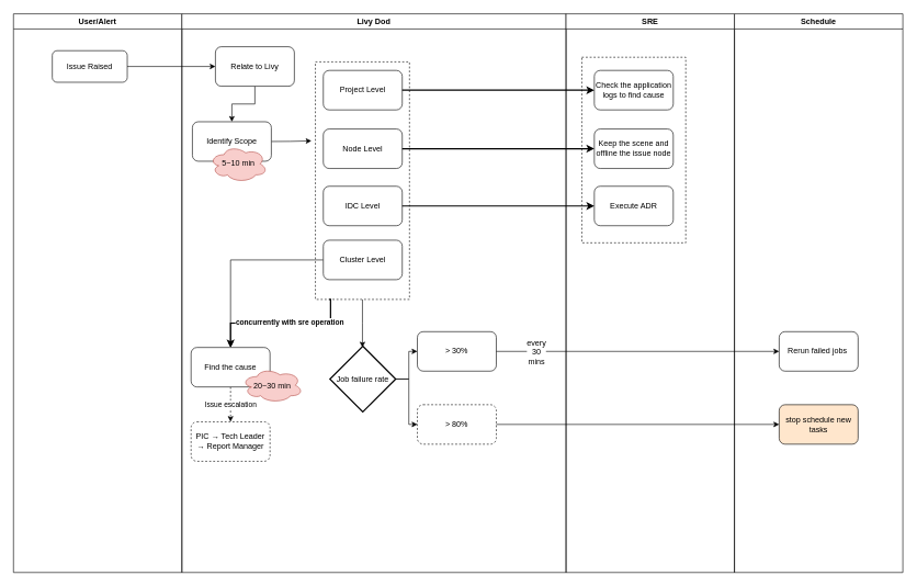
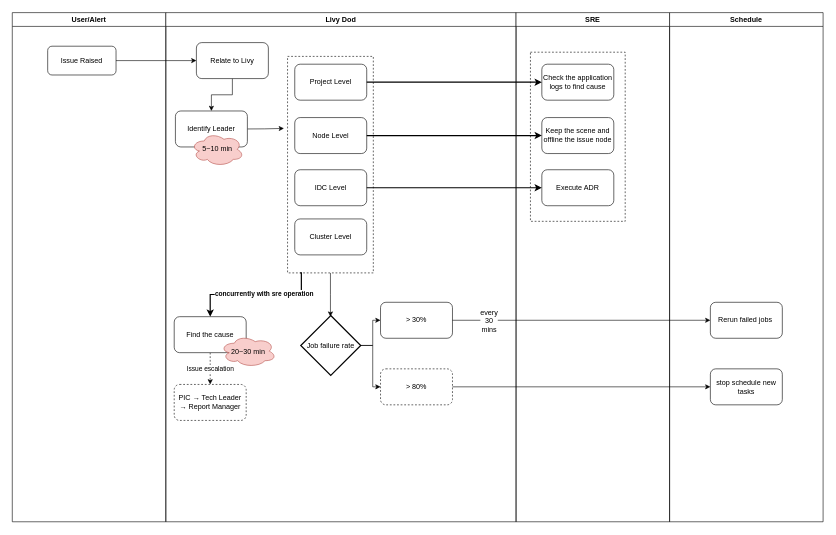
  <mxCell id="0" />
  <mxCell id="1" parent="0" />
  <mxCell id="2" value="User/Alert" style="swimlane;whiteSpace=wrap;html=1;" vertex="1" parent="1"><mxGeometry x="20" y="20" width="256" height="849" as="geometry" /></mxCell>
  <mxCell id="3" value="Issue Raised" style="rounded=1;whiteSpace=wrap;html=1;" vertex="1" parent="2"><mxGeometry x="59" y="56" width="114" height="48" as="geometry" /></mxCell>
  <mxCell id="4" value="Livy Dod" style="swimlane;whiteSpace=wrap;html=1;" vertex="1" parent="1"><mxGeometry x="276" y="20" width="584" height="849" as="geometry" /></mxCell>
  <mxCell id="5" style="edgeStyle=orthogonalEdgeStyle;rounded=0;orthogonalLoop=1;jettySize=auto;html=1;" edge="1" parent="4" source="6"><mxGeometry relative="1" as="geometry"><mxPoint x="274.5" y="507" as="targetPoint" /></mxGeometry></mxCell>
  <mxCell id="6" value="" style="rounded=0;whiteSpace=wrap;html=1;dashed=1;" vertex="1" parent="4"><mxGeometry x="203" y="73" width="143" height="361" as="geometry" /></mxCell>
  <mxCell id="7" value="" style="edgeStyle=orthogonalEdgeStyle;rounded=0;orthogonalLoop=1;jettySize=auto;html=1;" edge="1" parent="4" source="8" target="10"><mxGeometry relative="1" as="geometry" /></mxCell>
  <mxCell id="8" value="Relate to Livy" style="rounded=1;whiteSpace=wrap;html=1;" vertex="1" parent="4"><mxGeometry x="51" y="50" width="120" height="60" as="geometry" /></mxCell>
  <mxCell id="9" value="" style="edgeStyle=orthogonalEdgeStyle;rounded=0;orthogonalLoop=1;jettySize=auto;html=1;curved=1;" edge="1" parent="4" source="10"><mxGeometry relative="1" as="geometry"><mxPoint x="197" y="193" as="targetPoint" /></mxGeometry></mxCell>
- <mxCell id="10" value="Identify Scope" style="whiteSpace=wrap;html=1;rounded=1;" vertex="1" parent="4"><mxGeometry x="16" y="164" width="120" height="60" as="geometry" /></mxCell>
+ <mxCell id="10" value="Identify Leader" style="whiteSpace=wrap;html=1;rounded=1;" vertex="1" parent="4"><mxGeometry x="16" y="164" width="120" height="60" as="geometry" /></mxCell>
  <mxCell id="11" value="Project Level" style="whiteSpace=wrap;html=1;rounded=1;" vertex="1" parent="4"><mxGeometry x="215" y="86" width="120" height="60" as="geometry" /></mxCell>
  <mxCell id="12" value="Node Level" style="whiteSpace=wrap;html=1;rounded=1;" vertex="1" parent="4"><mxGeometry x="215" y="175" width="120" height="60" as="geometry" /></mxCell>
  <mxCell id="13" value="IDC Level" style="whiteSpace=wrap;html=1;rounded=1;" vertex="1" parent="4"><mxGeometry x="215" y="262" width="120" height="60" as="geometry" /></mxCell>
  <mxCell id="14" value="" style="edgeStyle=orthogonalEdgeStyle;rounded=0;orthogonalLoop=1;jettySize=auto;html=1;strokeWidth=2;entryX=0.5;entryY=0;entryDx=0;entryDy=0;" edge="1" parent="4" target="19"><mxGeometry relative="1" as="geometry"><mxPoint x="224" y="434" as="sourcePoint" /><Array as="points"><mxPoint x="226" y="434" /><mxPoint x="226" y="470" /><mxPoint x="74" y="470" /></Array></mxGeometry></mxCell>
  <mxCell id="15" value="&lt;font&gt;&lt;b style=&quot;&quot;&gt;concurrently with sre operation&lt;/b&gt;&lt;/font&gt;" style="edgeLabel;html=1;align=center;verticalAlign=middle;resizable=0;points=[];" vertex="1" connectable="0" parent="14"><mxGeometry x="-0.111" y="-2" relative="1" as="geometry"><mxPoint as="offset" /></mxGeometry></mxCell>
- <mxCell id="16" style="edgeStyle=orthogonalEdgeStyle;rounded=0;orthogonalLoop=1;jettySize=auto;html=1;exitX=0;exitY=0.5;exitDx=0;exitDy=0;entryX=0.5;entryY=0;entryDx=0;entryDy=0;" edge="1" parent="4" source="17" target="19"><mxGeometry relative="1" as="geometry" /></mxCell>
  <mxCell id="17" value="Cluster Level" style="whiteSpace=wrap;html=1;rounded=1;" vertex="1" parent="4"><mxGeometry x="215" y="344" width="120" height="60" as="geometry" /></mxCell>
  <mxCell id="18" value="Issue&amp;nbsp;escalation" style="edgeStyle=orthogonalEdgeStyle;rounded=0;orthogonalLoop=1;jettySize=auto;html=1;dashed=1;" edge="1" parent="4" source="19" target="20"><mxGeometry relative="1" as="geometry" /></mxCell>
  <mxCell id="19" value="Find the cause" style="whiteSpace=wrap;html=1;rounded=1;" vertex="1" parent="4"><mxGeometry x="14" y="507" width="120" height="60" as="geometry" /></mxCell>
  <mxCell id="20" value="PIC → Tech Leader → Report Manager" style="whiteSpace=wrap;html=1;rounded=1;dashed=1;" vertex="1" parent="4"><mxGeometry x="14" y="620" width="120" height="60" as="geometry" /></mxCell>
  <mxCell id="21" style="edgeStyle=orthogonalEdgeStyle;rounded=0;orthogonalLoop=1;jettySize=auto;html=1;entryX=0;entryY=0.5;entryDx=0;entryDy=0;" edge="1" parent="4" source="23" target="24"><mxGeometry relative="1" as="geometry" /></mxCell>
  <mxCell id="22" style="edgeStyle=orthogonalEdgeStyle;rounded=0;orthogonalLoop=1;jettySize=auto;html=1;exitX=1;exitY=0.5;exitDx=0;exitDy=0;exitPerimeter=0;entryX=0;entryY=0.5;entryDx=0;entryDy=0;" edge="1" parent="4" source="23" target="25"><mxGeometry relative="1" as="geometry" /></mxCell>
  <mxCell id="23" value="Job failure rate" style="strokeWidth=2;html=1;shape=mxgraph.flowchart.decision;whiteSpace=wrap;" vertex="1" parent="4"><mxGeometry x="225" y="505" width="100" height="100" as="geometry" /></mxCell>
  <mxCell id="24" value="&amp;gt; 30%" style="rounded=1;whiteSpace=wrap;html=1;" vertex="1" parent="4"><mxGeometry x="358" y="483" width="120" height="60" as="geometry" /></mxCell>
  <mxCell id="25" value="&amp;gt; 80%" style="rounded=1;whiteSpace=wrap;html=1;dashed=1;" vertex="1" parent="4"><mxGeometry x="358" y="594" width="120" height="60" as="geometry" /></mxCell>
  <mxCell id="26" value="5~10 min" style="ellipse;shape=cloud;whiteSpace=wrap;html=1;fillColor=#f8cecc;strokeColor=#b85450;" vertex="1" parent="4"><mxGeometry x="42" y="200" width="88" height="56" as="geometry" /></mxCell>
  <mxCell id="27" value="20~30 min" style="ellipse;shape=cloud;whiteSpace=wrap;html=1;fillColor=#f8cecc;strokeColor=#b85450;" vertex="1" parent="4"><mxGeometry x="91" y="538" width="93" height="53" as="geometry" /></mxCell>
  <mxCell id="28" value="SRE" style="swimlane;whiteSpace=wrap;html=1;" vertex="1" parent="1"><mxGeometry x="860" y="20" width="256" height="849" as="geometry" /></mxCell>
  <mxCell id="29" value="" style="rounded=0;whiteSpace=wrap;html=1;dashed=1;" vertex="1" parent="28"><mxGeometry x="24" y="66" width="158" height="282" as="geometry" /></mxCell>
  <mxCell id="30" value="Check the application logs to find cause" style="whiteSpace=wrap;html=1;rounded=1;" vertex="1" parent="28"><mxGeometry x="43" y="86" width="120" height="60" as="geometry" /></mxCell>
  <mxCell id="31" value="Keep the scene and offline the issue node" style="whiteSpace=wrap;html=1;rounded=1;" vertex="1" parent="28"><mxGeometry x="43" y="175" width="120" height="60" as="geometry" /></mxCell>
  <mxCell id="32" value="Execute ADR" style="whiteSpace=wrap;html=1;rounded=1;" vertex="1" parent="28"><mxGeometry x="43" y="262" width="120" height="60" as="geometry" /></mxCell>
  <mxCell id="33" value="" style="edgeStyle=orthogonalEdgeStyle;rounded=1;orthogonalLoop=1;jettySize=auto;html=1;exitX=1;exitY=0.5;exitDx=0;exitDy=0;entryX=0;entryY=0.5;entryDx=0;entryDy=0;curved=0;strokeColor=#000000;strokeWidth=2;" edge="1" parent="1" source="11" target="30"><mxGeometry relative="1" as="geometry" /></mxCell>
  <mxCell id="34" value="" style="edgeStyle=orthogonalEdgeStyle;rounded=1;orthogonalLoop=1;jettySize=auto;html=1;entryX=0;entryY=0.5;entryDx=0;entryDy=0;exitX=1;exitY=0.5;exitDx=0;exitDy=0;curved=0;strokeWidth=2;strokeColor=#000000;" edge="1" parent="1" source="13" target="32"><mxGeometry relative="1" as="geometry" /></mxCell>
  <mxCell id="35" value="Schedule" style="swimlane;whiteSpace=wrap;html=1;" vertex="1" parent="1"><mxGeometry x="1116" y="20" width="256" height="849" as="geometry" /></mxCell>
  <mxCell id="36" value="Rerun failed jobs&amp;nbsp;" style="rounded=1;whiteSpace=wrap;html=1;" vertex="1" parent="35"><mxGeometry x="68" y="483" width="120" height="60" as="geometry" /></mxCell>
- <mxCell id="37" value="stop schedule new tasks" style="rounded=1;whiteSpace=wrap;html=1;fillColor=#ffe6cc;" vertex="1" parent="35"><mxGeometry x="68" y="594" width="120" height="60" as="geometry" /></mxCell>
+ <mxCell id="37" value="stop schedule new tasks" style="rounded=1;whiteSpace=wrap;html=1;" vertex="1" parent="35"><mxGeometry x="68" y="594" width="120" height="60" as="geometry" /></mxCell>
  <mxCell id="38" style="edgeStyle=orthogonalEdgeStyle;rounded=0;orthogonalLoop=1;jettySize=auto;html=1;entryX=0;entryY=0.5;entryDx=0;entryDy=0;" edge="1" parent="1" source="24" target="36"><mxGeometry relative="1" as="geometry"><mxPoint x="1239" y="533" as="targetPoint" /></mxGeometry></mxCell>
  <mxCell id="39" value="&lt;span style=&quot;font-size: 12px; text-wrap-mode: wrap;&quot;&gt;every 30 mins&lt;/span&gt;" style="edgeLabel;html=1;align=center;verticalAlign=middle;resizable=0;points=[];" vertex="1" connectable="0" parent="38"><mxGeometry x="-0.377" relative="1" as="geometry"><mxPoint x="-74" as="offset" /></mxGeometry></mxCell>
  <mxCell id="40" style="edgeStyle=orthogonalEdgeStyle;rounded=0;orthogonalLoop=1;jettySize=auto;html=1;entryX=0;entryY=0.5;entryDx=0;entryDy=0;" edge="1" parent="1" source="25" target="37"><mxGeometry relative="1" as="geometry"><mxPoint x="1182" y="644" as="targetPoint" /></mxGeometry></mxCell>
  <mxCell id="41" style="edgeStyle=orthogonalEdgeStyle;rounded=0;orthogonalLoop=1;jettySize=auto;html=1;entryX=0;entryY=0.5;entryDx=0;entryDy=0;" edge="1" parent="1" source="3" target="8"><mxGeometry relative="1" as="geometry" /></mxCell>
  <mxCell id="42" style="edgeStyle=orthogonalEdgeStyle;rounded=0;orthogonalLoop=1;jettySize=auto;html=1;entryX=0;entryY=0.5;entryDx=0;entryDy=0;strokeWidth=2;" edge="1" parent="1" source="12" target="31"><mxGeometry relative="1" as="geometry" /></mxCell>
